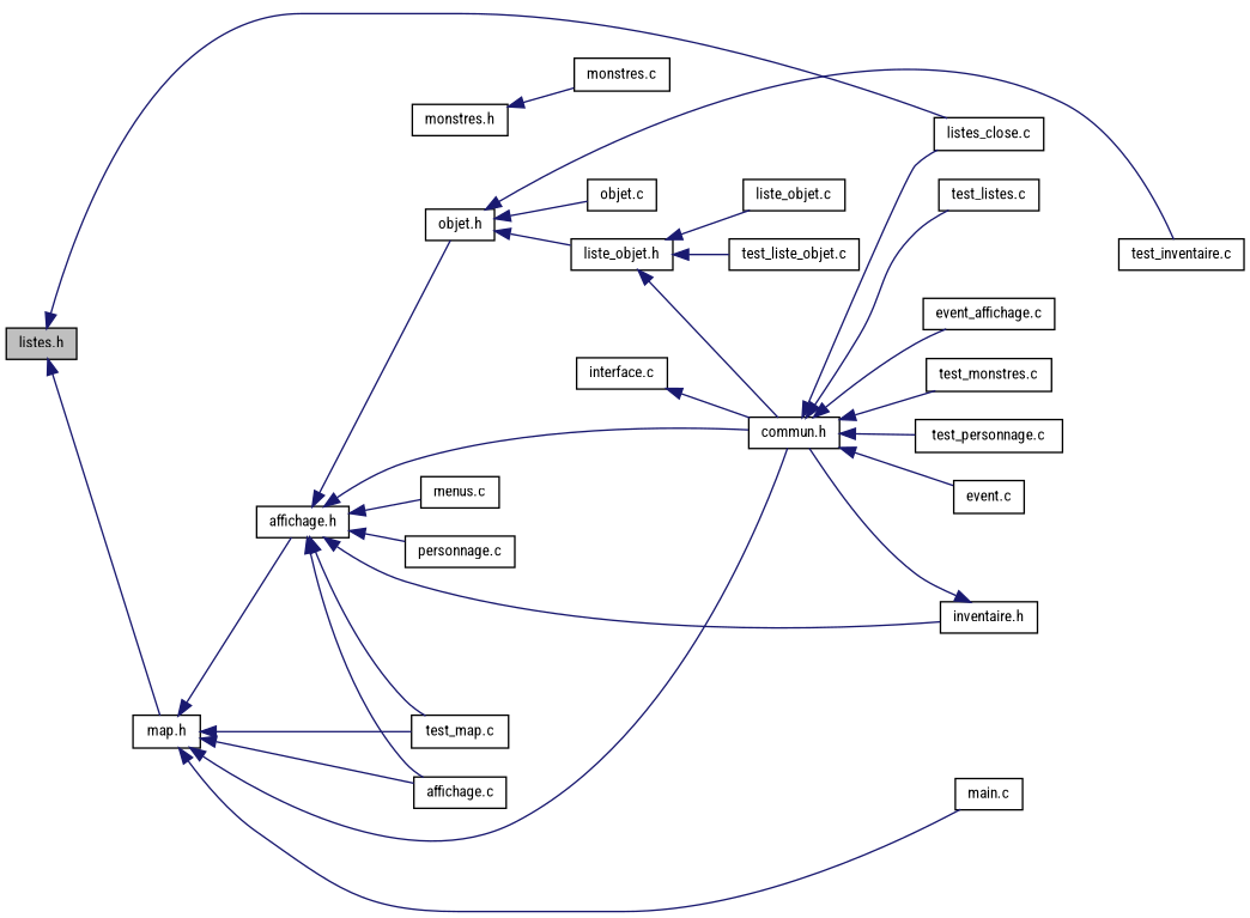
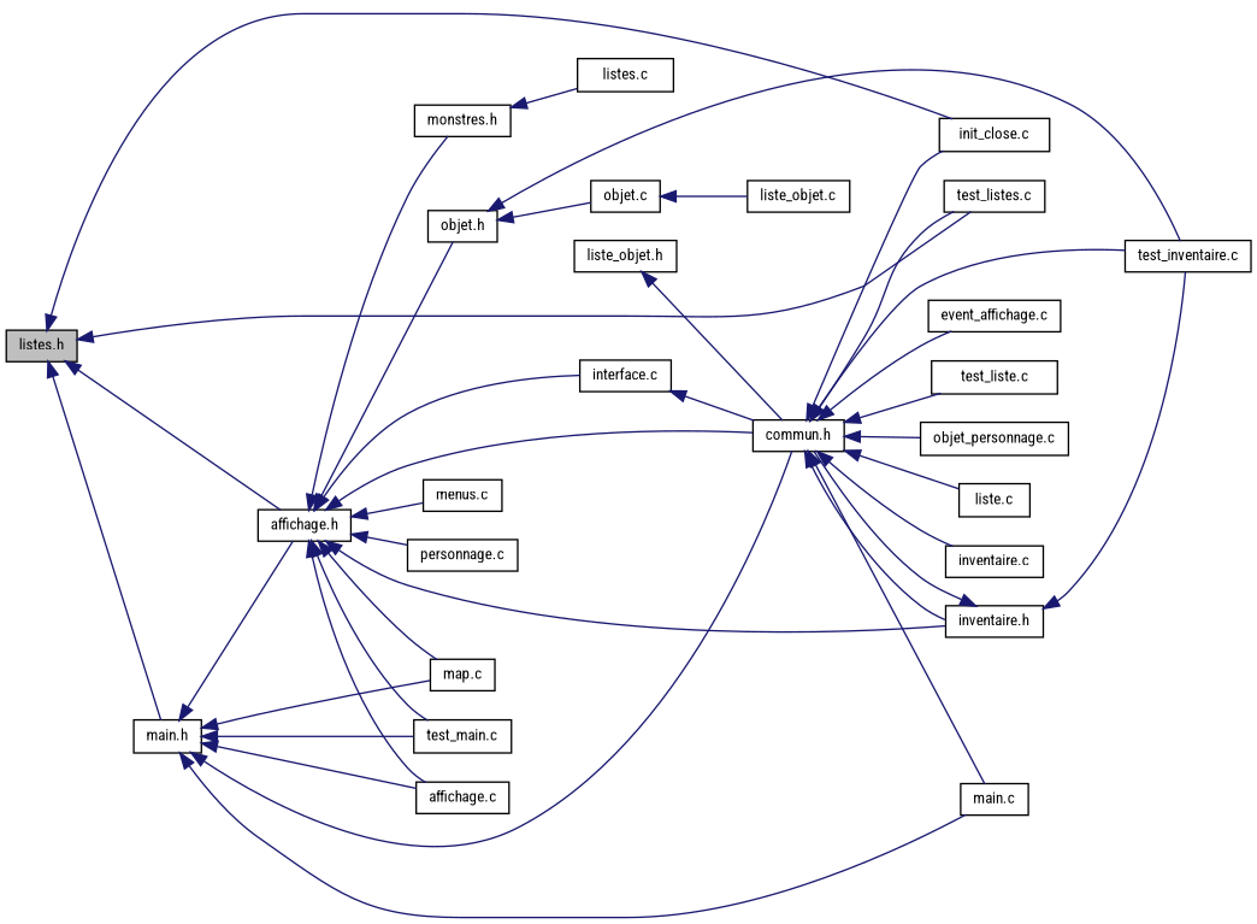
  digraph {
    fontname="Roboto Condensed"
    rankdir=LR
    node [color=black fillcolor=white fontname="Roboto Condensed" fontsize=10 shape=record style=filled]
    edge [color=midnightblue dir=back fontname="Roboto Condensed" fontsize=10 labelfontname=Helvetica labelfontsize=10 style=solid]
    n1 [fillcolor=grey75 fontcolor=black height=0.2 label="listes.h" width=0.4]
-   n2 [height=0.2 label="listes_close.c" width=0.4]
+   n2 [height=0.2 label="init_close.c" width=0.4]
    n3 [height=0.2 label="test_listes.c" width=0.4]
    n4 [height=0.2 label="affichage.h" width=0.4]
-   n5 [height=0.2 label="map.h" width=0.4]
+   n5 [height=0.2 label="main.h" width=0.4]
    n6 [height=0.2 label="affichage.c" width=0.4]
    n7 [height=0.2 label="interface.c" width=0.4]
+   n8 [height=0.2 label="map.c" width=0.4]
    n9 [height=0.2 label="menus.c" width=0.4]
    n10 [height=0.2 label="personnage.c" width=0.4]
-   n11 [height=0.2 label="test_map.c" width=0.4]
+   n11 [height=0.2 label="test_main.c" width=0.4]
    n12 [height=0.2 label="monstres.h" width=0.4]
    n13 [height=0.2 label="commun.h" width=0.4]
    n14 [height=0.2 label="objet.h" width=0.4]
    n15 [height=0.2 label="inventaire.h" width=0.4]
    n16 [height=0.2 label="main.c" width=0.4]
-   n17 [height=0.2 label="monstres.c" width=0.4]
-   n18 [height=0.2 label="event.c" width=0.4]
+   n17 [height=0.2 label="listes.c" width=0.4]
+   n18 [height=0.2 label="liste.c" width=0.4]
+   n19 [height=0.2 label="inventaire.c" width=0.4]
    n20 [height=0.2 label="event_affichage.c" width=0.4]
    n21 [height=0.2 label="test_inventaire.c" width=0.4]
-   n22 [height=0.2 label="test_monstres.c" width=0.4]
-   n23 [height=0.2 label="test_personnage.c" width=0.4]
+   n22 [height=0.2 label="test_liste.c" width=0.4]
+   n23 [height=0.2 label="objet_personnage.c" width=0.4]
    n24 [height=0.2 label="objet.c" width=0.4]
    n25 [height=0.2 label="liste_objet.h" width=0.4]
    n26 [height=0.2 label="liste_objet.c" width=0.4]
-   n27 [height=0.2 label="test_liste_objet.c" width=0.4]
    n1 -> n2
+   n1 -> n3
+   n1 -> n4
    n1 -> n5
    n4 -> n6
+   n4 -> n7
+   n4 -> n8
    n4 -> n9
    n4 -> n10
    n4 -> n11
+   n4 -> n12
    n4 -> n13
    n4 -> n14
    n4 -> n15
    n5 -> n4
    n5 -> n6
+   n5 -> n8
    n5 -> n11
    n5 -> n13
    n5 -> n16
    n7 -> n13
    n12 -> n17
    n13 -> n2
    n13 -> n3
+   n13 -> n15
+   n13 -> n16
    n13 -> n18
+   n13 -> n19
    n13 -> n20
+   n13 -> n21
    n13 -> n22
    n13 -> n23
    n14 -> n21
    n14 -> n24
-   n14 -> n25
    n15 -> n13
+   n15 -> n21
    n25 -> n13
-   n25 -> n26
-   n25 -> n27
+   n24 -> n26
  }
